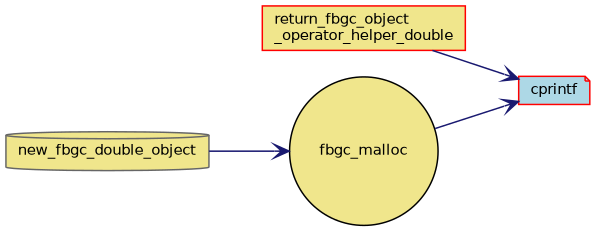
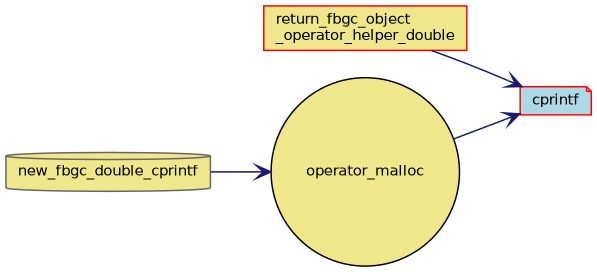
  digraph {
    rankdir=LR
    node [color=red fillcolor=khaki fontname=Helvetica fontsize=10 style=filled]
    edge [arrowhead=vee color=midnightblue fontname=Helvetica fontsize=10 labelfontname=Helvetica labelfontsize=10 style=solid]
    n1 [fontcolor=black height=0.2 label="return_fbgc_object\l_operator_helper_double" shape=box width=0.4]
    n2 [fillcolor=lightblue height=0.2 label=cprintf shape=note width=0.4]
-   n3 [color=gray40 height=0.2 label=new_fbgc_double_object shape=cylinder width=0.4]
-   n4 [color=black height=0.2 label=fbgc_malloc shape=circle width=0.4]
+   n3 [color=gray40 height=0.2 label=new_fbgc_double_cprintf shape=cylinder width=0.4]
+   n4 [color=black height=0.2 label=operator_malloc shape=circle width=0.4]
    n1 -> n2
    n3 -> n4
    n4 -> n2
  }
